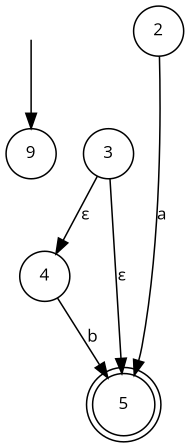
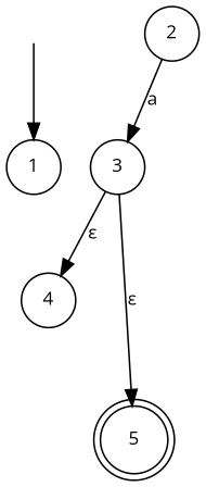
  digraph {
    compound=true
    fontname="Open Sans"
    fontsize=11
    rankdir=TB
    node [fontname="Open Sans" fontsize=11 shape=circle]
    edge [fontname="Open Sans" fontsize=11]
    0 [height=0.15 shape=point style=invis width=0.15]
-   1 [height=0.15 width=0.15 label=9]
+   1 [height=0.15 width=0.15]
    2 [height=0.15 width=0.15]
    3 [height=0.15 width=0.15]
    4 [height=0.15 width=0.15]
    5 [height=0.15 shape=doublecircle width=0.15]
    0 -> 1
-   2 -> 5 [label=a]
+   2 -> 3 [label=a]
    3 -> 4 [label="&#949;"]
    3 -> 5 [label="&#949;"]
-   4 -> 5 [label=b]
  }
